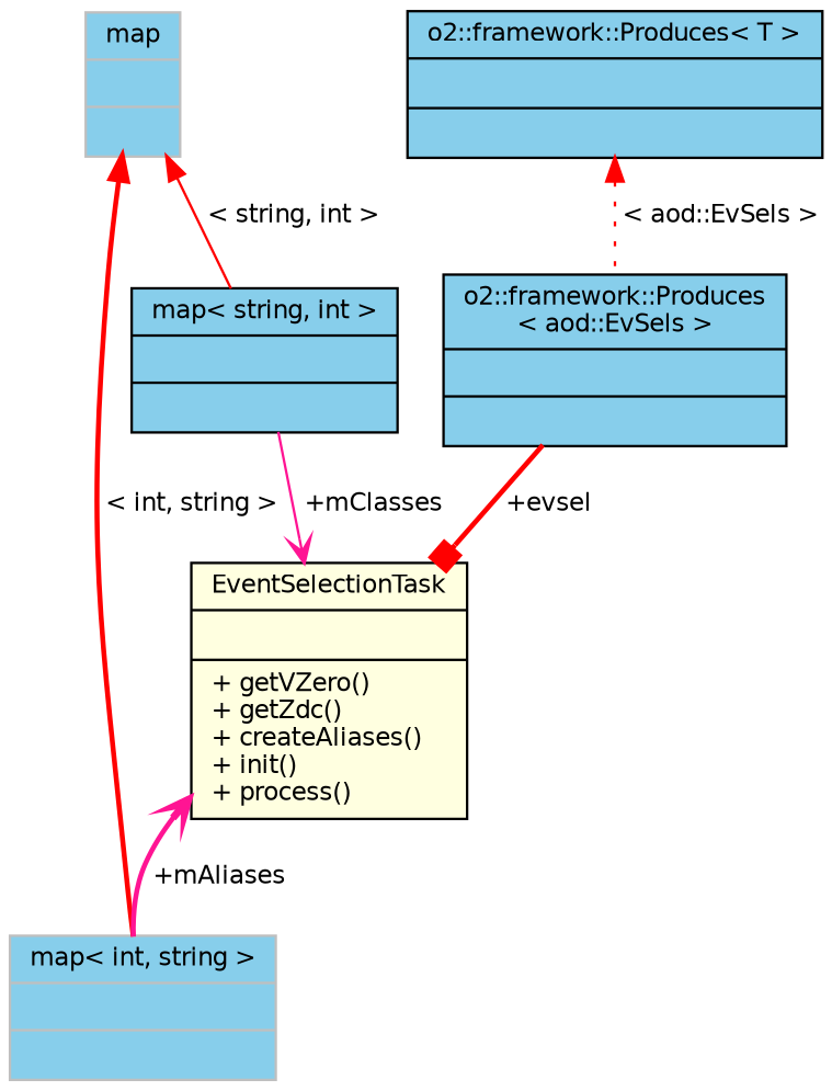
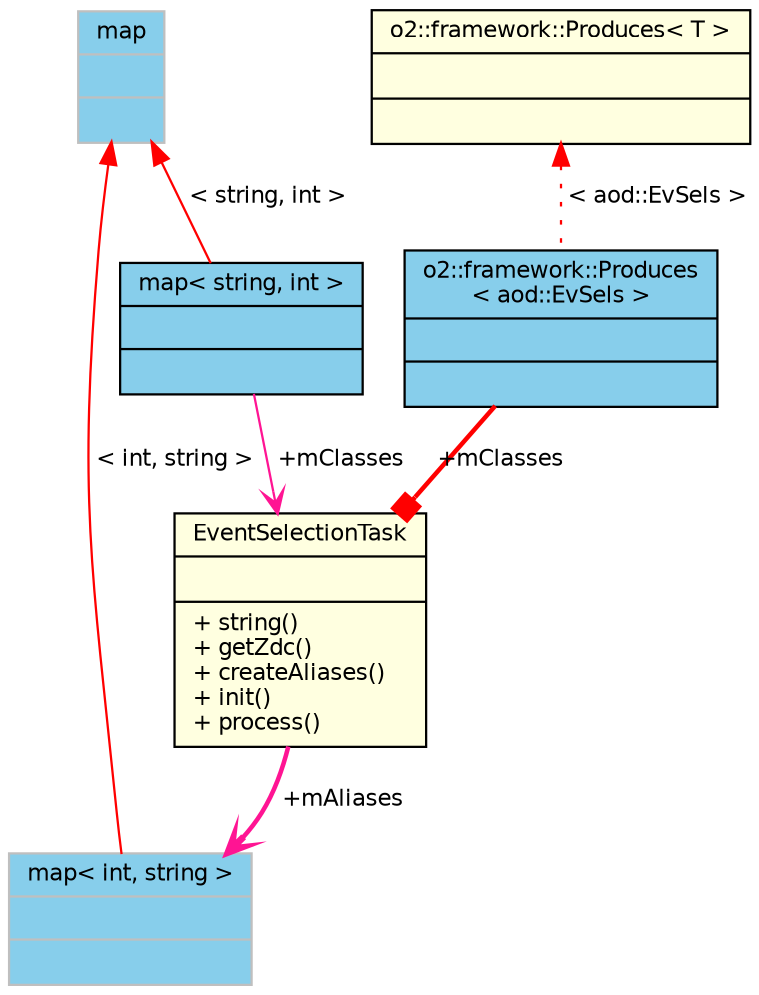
  digraph {
    node [color=black fillcolor=skyblue fontname=Helvetica fontsize=10 shape=record style=filled]
    edge [color=red fontname=Helvetica fontsize=10 labelfontname=Helvetica labelfontsize=10 style=solid]
-   n1 [fillcolor=lightyellow fontcolor=black height=0.2 label="{EventSelectionTask\n||+ getVZero()\l+ getZdc()\l+ createAliases()\l+ init()\l+ process()\l}" width=0.4]
+   n1 [fillcolor=lightyellow fontcolor=black height=0.2 label="{EventSelectionTask\n||+ string()\l+ getZdc()\l+ createAliases()\l+ init()\l+ process()\l}" width=0.4]
    n2 [height=0.2 label="{o2::framework::Produces\l\< aod::EvSels \>\n||}" width=0.4]
-   n3 [height=0.2 label="{o2::framework::Produces\< T \>\n||}" width=0.4]
+   n3 [fillcolor=lightyellow height=0.2 label="{o2::framework::Produces\< T \>\n||}" width=0.4]
    n4 [height=0.2 label="{map\< string, int \>\n||}" width=0.4]
    n5 [color=grey75 height=0.2 label="{map\n||}" width=0.4]
    n6 [color=grey75 height=0.2 label="{map\< int, string \>\n||}" width=0.4]
-   n2 -> n1 [arrowhead=box label=" +evsel" style=bold]
+   n2 -> n1 [arrowhead=box label=" +mClasses" style=bold]
    n3 -> n2 [dir=back label=" \< aod::EvSels \>" style=dotted]
    n4 -> n1 [arrowhead=vee color=deeppink label=" +mClasses"]
    n5 -> n4 [dir=back label=" \< string, int \>"]
-   n5 -> n6 [dir=back label=" \< int, string \>" style=bold]
-   n6 -> n1 [arrowhead=vee color=deeppink label=" +mAliases" style=bold]
+   n5 -> n6 [dir=back label=" \< int, string \>"]
+   n1 -> n6 [arrowhead=vee color=deeppink label=" +mAliases" style=bold]
  }
